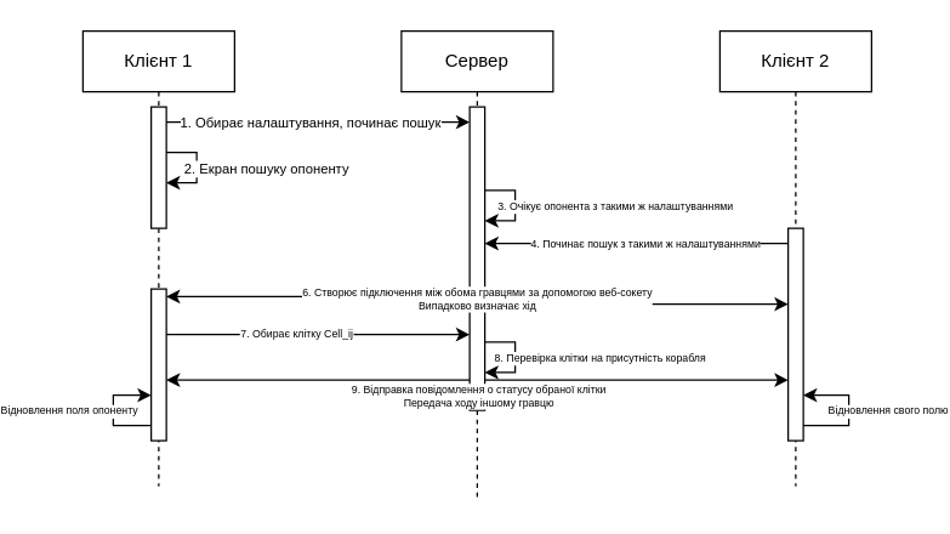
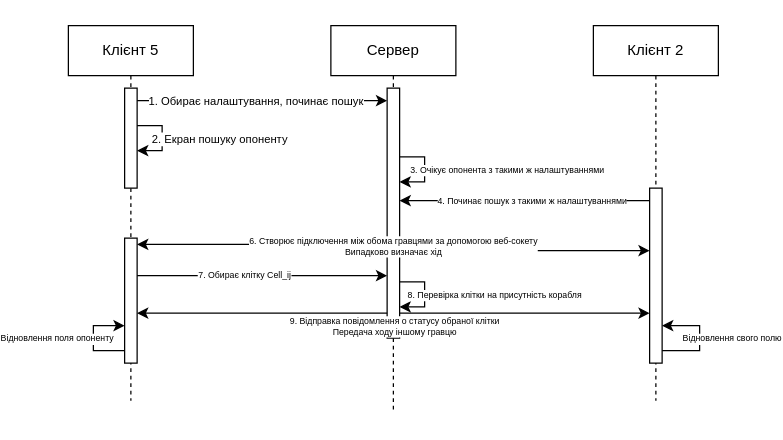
  <mxCell id="0" />
  <mxCell id="1" parent="0" />
- <mxCell id="2" value="Клієнт 1" style="shape=umlLifeline;perimeter=lifelinePerimeter;whiteSpace=wrap;html=1;container=1;dropTarget=0;collapsible=0;recursiveResize=0;outlineConnect=0;portConstraint=eastwest;newEdgeStyle={&quot;edgeStyle&quot;:&quot;elbowEdgeStyle&quot;,&quot;elbow&quot;:&quot;vertical&quot;,&quot;curved&quot;:0,&quot;rounded&quot;:0};" vertex="1" parent="1"><mxGeometry x="20" y="20" width="100" height="300" as="geometry" /></mxCell>
+ <mxCell id="2" value="Клієнт 5" style="shape=umlLifeline;perimeter=lifelinePerimeter;whiteSpace=wrap;html=1;container=1;dropTarget=0;collapsible=0;recursiveResize=0;outlineConnect=0;portConstraint=eastwest;newEdgeStyle={&quot;edgeStyle&quot;:&quot;elbowEdgeStyle&quot;,&quot;elbow&quot;:&quot;vertical&quot;,&quot;curved&quot;:0,&quot;rounded&quot;:0};" vertex="1" parent="1"><mxGeometry x="20" y="20" width="100" height="300" as="geometry" /></mxCell>
  <mxCell id="3" value="" style="html=1;points=[];perimeter=orthogonalPerimeter;outlineConnect=0;targetShapes=umlLifeline;portConstraint=eastwest;newEdgeStyle={&quot;edgeStyle&quot;:&quot;elbowEdgeStyle&quot;,&quot;elbow&quot;:&quot;vertical&quot;,&quot;curved&quot;:0,&quot;rounded&quot;:0};" vertex="1" parent="2"><mxGeometry x="45" y="50" width="10" height="80" as="geometry" /></mxCell>
  <mxCell id="4" style="edgeStyle=elbowEdgeStyle;rounded=0;orthogonalLoop=1;jettySize=auto;html=1;elbow=vertical;curved=0;" edge="1" parent="2" source="3" target="3"><mxGeometry relative="1" as="geometry" /></mxCell>
  <mxCell id="5" value="2. Екран пошуку опоненту" style="edgeLabel;html=1;align=center;verticalAlign=middle;resizable=0;points=[];fontSize=9;" vertex="1" connectable="0" parent="4"><mxGeometry x="-0.273" y="2" relative="1" as="geometry"><mxPoint x="43" y="8" as="offset" /></mxGeometry></mxCell>
  <mxCell id="6" value="" style="html=1;points=[];perimeter=orthogonalPerimeter;outlineConnect=0;targetShapes=umlLifeline;portConstraint=eastwest;newEdgeStyle={&quot;edgeStyle&quot;:&quot;elbowEdgeStyle&quot;,&quot;elbow&quot;:&quot;vertical&quot;,&quot;curved&quot;:0,&quot;rounded&quot;:0};" vertex="1" parent="2"><mxGeometry x="45" y="170" width="10" height="100" as="geometry" /></mxCell>
  <mxCell id="7" value="" style="endArrow=classic;html=1;rounded=0;" edge="1" parent="2" source="6" target="6"><mxGeometry width="50" height="50" relative="1" as="geometry"><mxPoint x="40" y="260" as="sourcePoint" /><mxPoint x="40" y="240" as="targetPoint" /><Array as="points"><mxPoint x="20" y="260" /><mxPoint x="20" y="240" /></Array></mxGeometry></mxCell>
  <mxCell id="8" value="Відновлення поля опоненту" style="edgeLabel;html=1;align=center;verticalAlign=middle;resizable=0;points=[];fontSize=7;" vertex="1" connectable="0" parent="7"><mxGeometry x="-0.083" relative="1" as="geometry"><mxPoint x="-30" y="-3" as="offset" /></mxGeometry></mxCell>
  <mxCell id="9" value="Клієнт 2" style="shape=umlLifeline;perimeter=lifelinePerimeter;whiteSpace=wrap;html=1;container=1;dropTarget=0;collapsible=0;recursiveResize=0;outlineConnect=0;portConstraint=eastwest;newEdgeStyle={&quot;edgeStyle&quot;:&quot;elbowEdgeStyle&quot;,&quot;elbow&quot;:&quot;vertical&quot;,&quot;curved&quot;:0,&quot;rounded&quot;:0};" vertex="1" parent="1"><mxGeometry x="440" y="20" width="100" height="300" as="geometry" /></mxCell>
  <mxCell id="10" value="" style="html=1;points=[];perimeter=orthogonalPerimeter;outlineConnect=0;targetShapes=umlLifeline;portConstraint=eastwest;newEdgeStyle={&quot;edgeStyle&quot;:&quot;elbowEdgeStyle&quot;,&quot;elbow&quot;:&quot;vertical&quot;,&quot;curved&quot;:0,&quot;rounded&quot;:0};" vertex="1" parent="9"><mxGeometry x="45" y="130" width="10" height="140" as="geometry" /></mxCell>
  <mxCell id="11" value="" style="endArrow=classic;html=1;rounded=0;" edge="1" parent="9" source="10" target="10"><mxGeometry width="50" height="50" relative="1" as="geometry"><mxPoint x="60" y="260" as="sourcePoint" /><mxPoint x="60" y="240" as="targetPoint" /><Array as="points"><mxPoint x="85" y="260" /><mxPoint x="85" y="240" /></Array></mxGeometry></mxCell>
  <mxCell id="12" value="Відновлення свого полю" style="edgeLabel;html=1;align=center;verticalAlign=middle;resizable=0;points=[];fontSize=7;" vertex="1" connectable="0" parent="11"><mxGeometry x="-0.083" relative="1" as="geometry"><mxPoint x="25" y="-3" as="offset" /></mxGeometry></mxCell>
  <mxCell id="13" value="Сервер" style="shape=umlLifeline;perimeter=lifelinePerimeter;whiteSpace=wrap;html=1;container=1;dropTarget=0;collapsible=0;recursiveResize=0;outlineConnect=0;portConstraint=eastwest;newEdgeStyle={&quot;edgeStyle&quot;:&quot;elbowEdgeStyle&quot;,&quot;elbow&quot;:&quot;vertical&quot;,&quot;curved&quot;:0,&quot;rounded&quot;:0};" vertex="1" parent="1"><mxGeometry x="230" y="20" width="100" height="310" as="geometry" /></mxCell>
  <mxCell id="14" value="" style="html=1;points=[];perimeter=orthogonalPerimeter;outlineConnect=0;targetShapes=umlLifeline;portConstraint=eastwest;newEdgeStyle={&quot;edgeStyle&quot;:&quot;elbowEdgeStyle&quot;,&quot;elbow&quot;:&quot;vertical&quot;,&quot;curved&quot;:0,&quot;rounded&quot;:0};" vertex="1" parent="13"><mxGeometry x="45" y="50" width="10" height="130" as="geometry" /></mxCell>
  <mxCell id="15" style="edgeStyle=elbowEdgeStyle;rounded=0;orthogonalLoop=1;jettySize=auto;html=1;elbow=vertical;curved=0;" edge="1" parent="13" source="14" target="14"><mxGeometry relative="1" as="geometry"><mxPoint x="80" y="80" as="sourcePoint" /><mxPoint x="80" y="100" as="targetPoint" /></mxGeometry></mxCell>
  <mxCell id="16" value="3. Очікує опонента з такими ж налаштуваннями" style="edgeLabel;html=1;align=center;verticalAlign=middle;resizable=0;points=[];fontSize=7;" vertex="1" connectable="0" parent="15"><mxGeometry x="-0.258" y="-1" relative="1" as="geometry"><mxPoint x="66" y="8" as="offset" /></mxGeometry></mxCell>
  <mxCell id="17" value="" style="html=1;points=[];perimeter=orthogonalPerimeter;outlineConnect=0;targetShapes=umlLifeline;portConstraint=eastwest;newEdgeStyle={&quot;edgeStyle&quot;:&quot;elbowEdgeStyle&quot;,&quot;elbow&quot;:&quot;vertical&quot;,&quot;curved&quot;:0,&quot;rounded&quot;:0};" vertex="1" parent="13"><mxGeometry x="45" y="180" width="10" height="70" as="geometry" /></mxCell>
  <mxCell id="18" style="edgeStyle=elbowEdgeStyle;rounded=0;orthogonalLoop=1;jettySize=auto;html=1;elbow=vertical;curved=0;" edge="1" parent="13" source="17" target="17"><mxGeometry relative="1" as="geometry" /></mxCell>
  <mxCell id="19" value="8. Перевірка клітки на присутність корабля" style="edgeLabel;html=1;align=center;verticalAlign=middle;resizable=0;points=[];fontSize=7;" vertex="1" connectable="0" parent="18"><mxGeometry x="0.102" relative="1" as="geometry"><mxPoint x="55" y="-3" as="offset" /></mxGeometry></mxCell>
  <mxCell id="20" style="edgeStyle=elbowEdgeStyle;rounded=0;orthogonalLoop=1;jettySize=auto;html=1;elbow=vertical;curved=0;" edge="1" parent="1" source="3"><mxGeometry relative="1" as="geometry"><mxPoint x="125" y="80.003" as="sourcePoint" /><mxPoint x="275" y="80.003" as="targetPoint" /></mxGeometry></mxCell>
  <mxCell id="21" value="1. Обирає налаштування, починає пошук" style="edgeLabel;html=1;align=center;verticalAlign=middle;resizable=0;points=[];fontSize=9;" vertex="1" connectable="0" parent="20"><mxGeometry x="-0.236" relative="1" as="geometry"><mxPoint x="18" as="offset" /></mxGeometry></mxCell>
  <mxCell id="22" style="edgeStyle=elbowEdgeStyle;rounded=0;orthogonalLoop=1;jettySize=auto;html=1;elbow=vertical;curved=0;" edge="1" parent="1" source="10" target="14"><mxGeometry relative="1" as="geometry"><Array as="points"><mxPoint x="470" y="160" /><mxPoint x="470" y="170" /></Array></mxGeometry></mxCell>
  <mxCell id="23" value="4. Починає пошук з такими ж налаштуваннями" style="edgeLabel;html=1;align=center;verticalAlign=middle;resizable=0;points=[];fontSize=7;" vertex="1" connectable="0" parent="22"><mxGeometry x="0.089" relative="1" as="geometry"><mxPoint x="14" as="offset" /></mxGeometry></mxCell>
  <mxCell id="24" style="edgeStyle=elbowEdgeStyle;rounded=0;orthogonalLoop=1;jettySize=auto;html=1;elbow=vertical;curved=0;" edge="1" parent="1"><mxGeometry relative="1" as="geometry"><mxPoint x="285" y="199.998" as="sourcePoint" /><mxPoint x="485" y="199.998" as="targetPoint" /></mxGeometry></mxCell>
  <mxCell id="25" style="edgeStyle=elbowEdgeStyle;rounded=0;orthogonalLoop=1;jettySize=auto;html=1;elbow=vertical;curved=0;" edge="1" parent="1" source="14" target="6"><mxGeometry relative="1" as="geometry" /></mxCell>
  <mxCell id="26" value="6. Створює підключення між обома гравцями за допомогою веб-сокету&lt;br style=&quot;font-size: 7px;&quot;&gt;Випадково визначає хід" style="edgeLabel;html=1;align=center;verticalAlign=middle;resizable=0;points=[];fontSize=7;" vertex="1" connectable="0" parent="25"><mxGeometry x="-0.885" y="1" relative="1" as="geometry"><mxPoint x="16" as="offset" /></mxGeometry></mxCell>
  <mxCell id="27" style="edgeStyle=elbowEdgeStyle;rounded=0;orthogonalLoop=1;jettySize=auto;html=1;elbow=vertical;curved=0;" edge="1" parent="1"><mxGeometry relative="1" as="geometry"><mxPoint x="75" y="219.998" as="sourcePoint" /><mxPoint x="275" y="219.998" as="targetPoint" /></mxGeometry></mxCell>
  <mxCell id="28" value="7. Обирає клітку Cell_ij" style="edgeLabel;html=1;align=center;verticalAlign=middle;resizable=0;points=[];fontSize=7;" vertex="1" connectable="0" parent="27"><mxGeometry x="-0.141" y="1" relative="1" as="geometry"><mxPoint as="offset" /></mxGeometry></mxCell>
  <mxCell id="29" style="edgeStyle=elbowEdgeStyle;rounded=0;orthogonalLoop=1;jettySize=auto;html=1;elbow=vertical;curved=0;" edge="1" parent="1"><mxGeometry relative="1" as="geometry"><mxPoint x="275" y="249.998" as="sourcePoint" /><mxPoint x="75" y="249.998" as="targetPoint" /></mxGeometry></mxCell>
  <mxCell id="30" value="9. Відправка повідомлення о статусу обраної клітки&lt;br&gt;Передача ходу іншому гравцю" style="edgeLabel;html=1;align=center;verticalAlign=middle;resizable=0;points=[];fontSize=7;" vertex="1" connectable="0" parent="29"><mxGeometry x="0.295" y="-2" relative="1" as="geometry"><mxPoint x="135" y="12" as="offset" /></mxGeometry></mxCell>
  <mxCell id="31" style="edgeStyle=elbowEdgeStyle;rounded=0;orthogonalLoop=1;jettySize=auto;html=1;elbow=vertical;curved=0;" edge="1" parent="1"><mxGeometry relative="1" as="geometry"><mxPoint x="285" y="250.003" as="sourcePoint" /><mxPoint x="485" y="250.003" as="targetPoint" /></mxGeometry></mxCell>
